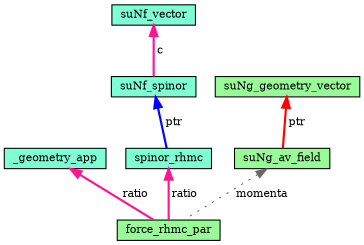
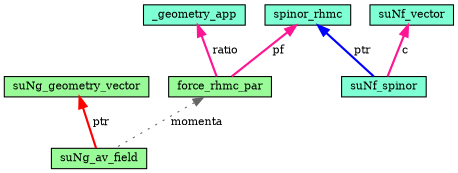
  digraph {
    fontname="DejaVu Serif"
    node [color=black fillcolor=aquamarine fontname="DejaVu Serif" fontsize=10 shape=record style=filled]
    edge [color=deeppink dir=back fontname="DejaVu Serif" fontsize=10 labelfontname=Helvetica labelfontsize=10 style=bold]
    n1 [fillcolor=palegreen fontcolor=black height=0.2 label=force_rhmc_par width=0.4]
    n2 [height=0.2 label=_geometry_app width=0.4]
    n3 [height=0.2 label=spinor_rhmc width=0.4]
    n4 [fillcolor=palegreen height=0.2 label=suNg_av_field width=0.4]
    n5 [height=0.2 label=suNf_spinor width=0.4]
    n6 [height=0.2 label=suNf_vector width=0.4]
    n7 [fillcolor=palegreen height=0.2 label=suNg_geometry_vector width=0.4]
    n2 -> n1 [label=" ratio"]
-   n3 -> n1 [label=" ratio"]
-   n4 -> n1 [color=gray40 label=" momenta" style=dotted]
-   n5 -> n3 [color=blue label=" ptr"]
+   n3 -> n1 [label=" pf"]
+   n1 -> n4 [color=gray40 label=" momenta" style=dotted]
+   n3 -> n5 [color=blue label=" ptr"]
    n6 -> n5 [label=" c"]
    n7 -> n4 [color=red label=" ptr"]
  }
